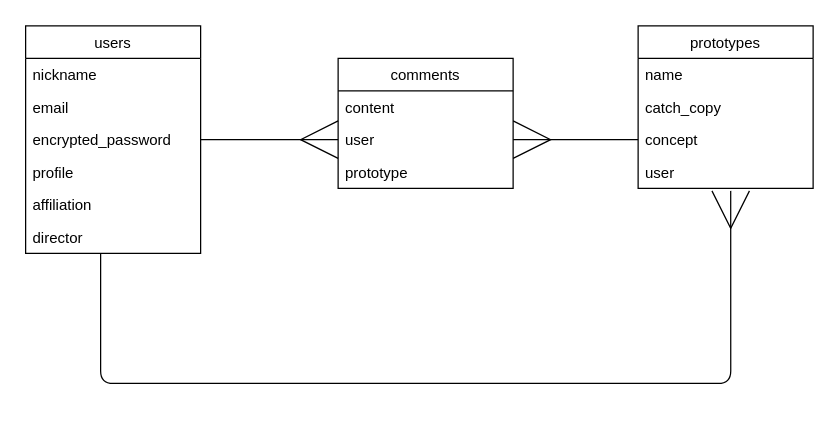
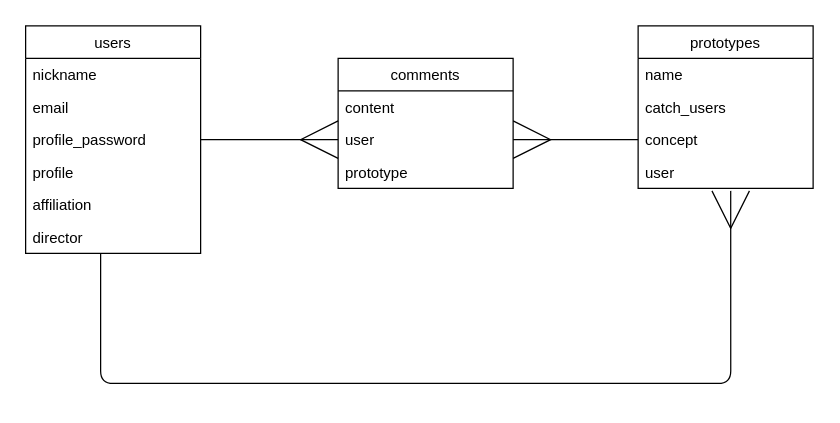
  <mxCell id="0" />
  <mxCell id="1" parent="0" />
  <mxCell id="2" style="edgeStyle=orthogonalEdgeStyle;rounded=1;orthogonalLoop=1;jettySize=auto;html=1;entryX=0;entryY=0.5;entryDx=0;entryDy=0;startArrow=none;startFill=0;endArrow=ERmany;endFill=0;startSize=28;endSize=28;" parent="1" source="4" target="18" edge="1"><mxGeometry relative="1" as="geometry" /></mxCell>
  <mxCell id="3" style="edgeStyle=orthogonalEdgeStyle;rounded=1;orthogonalLoop=1;jettySize=auto;html=1;entryX=0.529;entryY=1.077;entryDx=0;entryDy=0;entryPerimeter=0;startArrow=none;startFill=0;endArrow=ERmany;endFill=0;startSize=28;endSize=28;" parent="1" source="4" target="15" edge="1"><mxGeometry relative="1" as="geometry"><Array as="points"><mxPoint x="80" y="306" /><mxPoint x="584" y="306" /></Array></mxGeometry></mxCell>
  <mxCell id="4" value="users" style="swimlane;fontStyle=0;childLayout=stackLayout;horizontal=1;startSize=26;horizontalStack=0;resizeParent=1;resizeParentMax=0;resizeLast=0;collapsible=1;marginBottom=0;" parent="1" vertex="1"><mxGeometry x="20" y="20" width="140" height="182" as="geometry"><mxRectangle x="140" y="240" width="50" height="26" as="alternateBounds" /></mxGeometry></mxCell>
  <mxCell id="5" value="nickname" style="text;strokeColor=none;fillColor=none;align=left;verticalAlign=top;spacingLeft=4;spacingRight=4;overflow=hidden;rotatable=0;points=[[0,0.5],[1,0.5]];portConstraint=eastwest;" parent="4" vertex="1"><mxGeometry y="26" width="140" height="26" as="geometry" /></mxCell>
  <mxCell id="6" value="email" style="text;strokeColor=none;fillColor=none;align=left;verticalAlign=top;spacingLeft=4;spacingRight=4;overflow=hidden;rotatable=0;points=[[0,0.5],[1,0.5]];portConstraint=eastwest;" parent="4" vertex="1"><mxGeometry y="52" width="140" height="26" as="geometry" /></mxCell>
- <mxCell id="7" value="encrypted_password" style="text;strokeColor=none;fillColor=none;align=left;verticalAlign=top;spacingLeft=4;spacingRight=4;overflow=hidden;rotatable=0;points=[[0,0.5],[1,0.5]];portConstraint=eastwest;" parent="4" vertex="1"><mxGeometry y="78" width="140" height="26" as="geometry" /></mxCell>
+ <mxCell id="7" value="profile_password" style="text;strokeColor=none;fillColor=none;align=left;verticalAlign=top;spacingLeft=4;spacingRight=4;overflow=hidden;rotatable=0;points=[[0,0.5],[1,0.5]];portConstraint=eastwest;" parent="4" vertex="1"><mxGeometry y="78" width="140" height="26" as="geometry" /></mxCell>
  <mxCell id="8" value="profile" style="text;strokeColor=none;fillColor=none;align=left;verticalAlign=top;spacingLeft=4;spacingRight=4;overflow=hidden;rotatable=0;points=[[0,0.5],[1,0.5]];portConstraint=eastwest;" parent="4" vertex="1"><mxGeometry y="104" width="140" height="26" as="geometry" /></mxCell>
  <mxCell id="9" value="affiliation" style="text;strokeColor=none;fillColor=none;align=left;verticalAlign=top;spacingLeft=4;spacingRight=4;overflow=hidden;rotatable=0;points=[[0,0.5],[1,0.5]];portConstraint=eastwest;" parent="4" vertex="1"><mxGeometry y="130" width="140" height="26" as="geometry" /></mxCell>
  <mxCell id="10" value="director" style="text;strokeColor=none;fillColor=none;align=left;verticalAlign=top;spacingLeft=4;spacingRight=4;overflow=hidden;rotatable=0;points=[[0,0.5],[1,0.5]];portConstraint=eastwest;" parent="4" vertex="1"><mxGeometry y="156" width="140" height="26" as="geometry" /></mxCell>
  <mxCell id="11" value="prototypes" style="swimlane;fontStyle=0;childLayout=stackLayout;horizontal=1;startSize=26;horizontalStack=0;resizeParent=1;resizeParentMax=0;resizeLast=0;collapsible=1;marginBottom=0;" parent="1" vertex="1"><mxGeometry x="510" y="20" width="140" height="130" as="geometry"><mxRectangle x="370" y="240" width="120" height="26" as="alternateBounds" /></mxGeometry></mxCell>
  <mxCell id="12" value="name" style="text;strokeColor=none;fillColor=none;align=left;verticalAlign=top;spacingLeft=4;spacingRight=4;overflow=hidden;rotatable=0;points=[[0,0.5],[1,0.5]];portConstraint=eastwest;" parent="11" vertex="1"><mxGeometry y="26" width="140" height="26" as="geometry" /></mxCell>
- <mxCell id="13" value="catch_copy" style="text;strokeColor=none;fillColor=none;align=left;verticalAlign=top;spacingLeft=4;spacingRight=4;overflow=hidden;rotatable=0;points=[[0,0.5],[1,0.5]];portConstraint=eastwest;" parent="11" vertex="1"><mxGeometry y="52" width="140" height="26" as="geometry" /></mxCell>
+ <mxCell id="13" value="catch_users" style="text;strokeColor=none;fillColor=none;align=left;verticalAlign=top;spacingLeft=4;spacingRight=4;overflow=hidden;rotatable=0;points=[[0,0.5],[1,0.5]];portConstraint=eastwest;" parent="11" vertex="1"><mxGeometry y="52" width="140" height="26" as="geometry" /></mxCell>
  <mxCell id="14" value="concept" style="text;strokeColor=none;fillColor=none;align=left;verticalAlign=top;spacingLeft=4;spacingRight=4;overflow=hidden;rotatable=0;points=[[0,0.5],[1,0.5]];portConstraint=eastwest;" parent="11" vertex="1"><mxGeometry y="78" width="140" height="26" as="geometry" /></mxCell>
  <mxCell id="15" value="user" style="text;strokeColor=none;fillColor=none;align=left;verticalAlign=top;spacingLeft=4;spacingRight=4;overflow=hidden;rotatable=0;points=[[0,0.5],[1,0.5]];portConstraint=eastwest;" parent="11" vertex="1"><mxGeometry y="104" width="140" height="26" as="geometry" /></mxCell>
  <mxCell id="16" value="comments" style="swimlane;fontStyle=0;childLayout=stackLayout;horizontal=1;startSize=26;horizontalStack=0;resizeParent=1;resizeParentMax=0;resizeLast=0;collapsible=1;marginBottom=0;" parent="1" vertex="1"><mxGeometry x="270" y="46" width="140" height="104" as="geometry" /></mxCell>
  <mxCell id="17" value="content" style="text;strokeColor=none;fillColor=none;align=left;verticalAlign=top;spacingLeft=4;spacingRight=4;overflow=hidden;rotatable=0;points=[[0,0.5],[1,0.5]];portConstraint=eastwest;" parent="16" vertex="1"><mxGeometry y="26" width="140" height="26" as="geometry" /></mxCell>
  <mxCell id="18" value="user" style="text;strokeColor=none;fillColor=none;align=left;verticalAlign=top;spacingLeft=4;spacingRight=4;overflow=hidden;rotatable=0;points=[[0,0.5],[1,0.5]];portConstraint=eastwest;" parent="16" vertex="1"><mxGeometry y="52" width="140" height="26" as="geometry" /></mxCell>
  <mxCell id="19" value="prototype" style="text;strokeColor=none;fillColor=none;align=left;verticalAlign=top;spacingLeft=4;spacingRight=4;overflow=hidden;rotatable=0;points=[[0,0.5],[1,0.5]];portConstraint=eastwest;" parent="16" vertex="1"><mxGeometry y="78" width="140" height="26" as="geometry" /></mxCell>
  <mxCell id="20" style="edgeStyle=orthogonalEdgeStyle;rounded=1;orthogonalLoop=1;jettySize=auto;html=1;exitX=1;exitY=0.5;exitDx=0;exitDy=0;entryX=0;entryY=0.5;entryDx=0;entryDy=0;startArrow=ERmany;startFill=0;endArrow=none;endFill=0;startSize=28;endSize=28;" parent="1" source="18" target="14" edge="1"><mxGeometry relative="1" as="geometry" /></mxCell>
